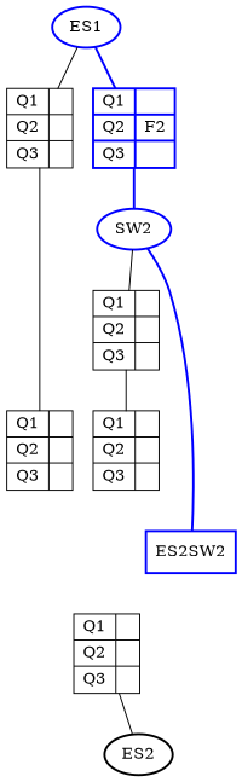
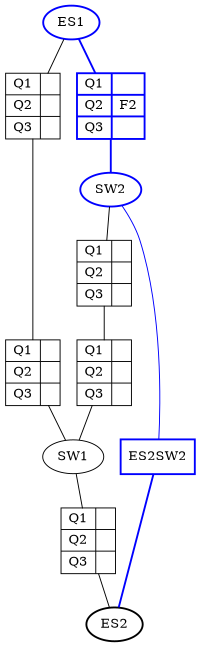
  digraph {
    node [shape=record]
    edge [arrowhead=none]
    ES1 [color=blue style=bold shape=""]
    n2 [label="{ Q1 | Q2 | Q3 } | { || }"]
    n3 [color=blue label="{ Q1 | Q2 | Q3 } | { |F2| }" style=bold]
    n4 [label="{ Q1 | Q2 | Q3 } | { || }"]
    SW2 [color=blue style=bold shape=""]
+   SW1 [shape=""]
    n7 [label="{ Q1 | Q2 | Q3 } | { || }"]
    ES2 [color=black style=bold shape=""]
    ES2SW2 [color=blue style=bold]
    n10 [label="{ Q1 | Q2 | Q3 } | { || }"]
    n11 [label="{ Q1 | Q2 | Q3 } | { || }"]
    ES1 -> n2
    ES1 -> n3 [color=blue style=bold]
    n2 -> n4
    n3 -> SW2 [color=blue style=bold]
-   SW2 -> ES2SW2 [color=blue style=bold]
+   n4 -> SW1
+   SW2 -> ES2SW2 [color=blue style=solid]
    SW2 -> n10
+   SW1 -> n7
    n7 -> ES2
+   ES2SW2 -> ES2 [color=blue style=bold]
    n10 -> n11
+   n11 -> SW1
  }
